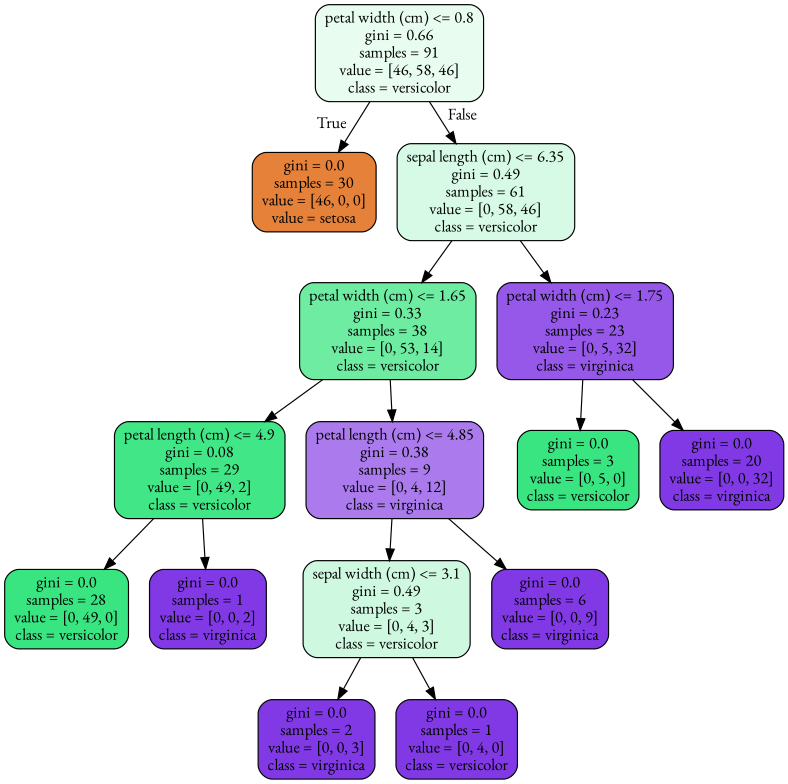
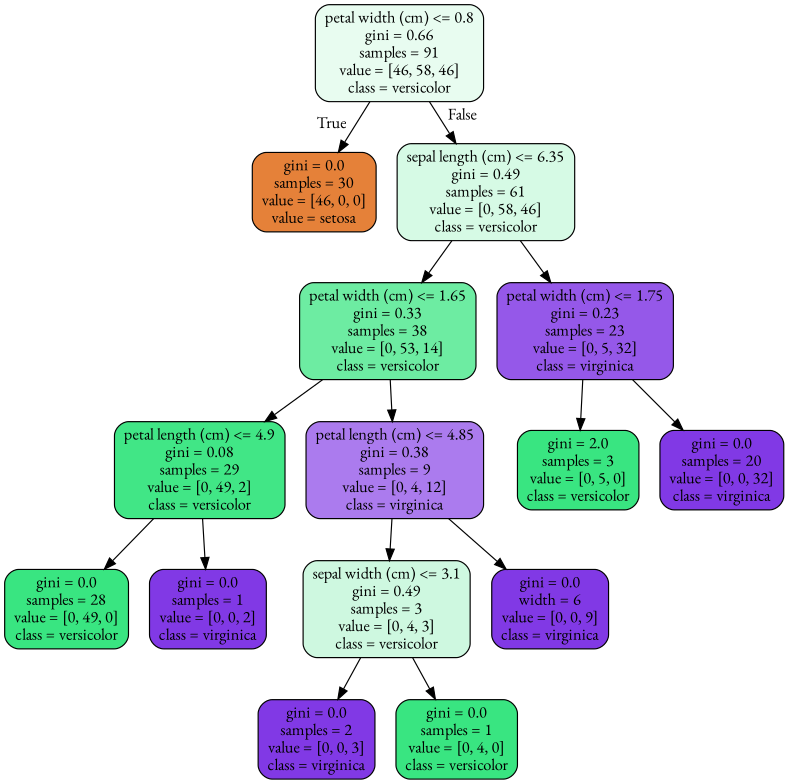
  digraph {
    fontname="EB Garamond"
    node [color=black fillcolor="#8139e5" fontname="EB Garamond" shape=box style="filled, rounded"]
    edge [fontname="EB Garamond"]
    n1 [fillcolor="#e8fcf0" label="petal width (cm) <= 0.8\ngini = 0.66\nsamples = 91\nvalue = [46, 58, 46]\nclass = versicolor"]
    n2 [fillcolor="#e58139" label="gini = 0.0\nsamples = 30\nvalue = [46, 0, 0]\nvalue = setosa"]
    n3 [fillcolor="#d6fae5" label="sepal length (cm) <= 6.35\ngini = 0.49\nsamples = 61\nvalue = [0, 58, 46]\nclass = versicolor"]
    n4 [fillcolor="#6deca2" label="petal width (cm) <= 1.65\ngini = 0.33\nsamples = 38\nvalue = [0, 53, 14]\nclass = versicolor"]
    n5 [fillcolor="#9558e9" label="petal width (cm) <= 1.75\ngini = 0.23\nsamples = 23\nvalue = [0, 5, 32]\nclass = virginica"]
    n6 [fillcolor="#41e686" label="petal length (cm) <= 4.9\ngini = 0.08\nsamples = 29\nvalue = [0, 49, 2]\nclass = versicolor"]
    n7 [fillcolor="#ab7bee" label="petal length (cm) <= 4.85\ngini = 0.38\nsamples = 9\nvalue = [0, 4, 12]\nclass = virginica"]
-   n8 [fillcolor="#39e581" label="gini = 0.0\nsamples = 3\nvalue = [0, 5, 0]\nclass = versicolor"]
+   n8 [fillcolor="#39e581" label="gini = 2.0\nsamples = 3\nvalue = [0, 5, 0]\nclass = versicolor"]
    n9 [label="gini = 0.0\nsamples = 20\nvalue = [0, 0, 32]\nclass = virginica"]
    n10 [fillcolor="#39e581" label="gini = 0.0\nsamples = 28\nvalue = [0, 49, 0]\nclass = versicolor"]
    n11 [label="gini = 0.0\nsamples = 1\nvalue = [0, 0, 2]\nclass = virginica"]
    n12 [fillcolor="#cef8e0" label="sepal width (cm) <= 3.1\ngini = 0.49\nsamples = 3\nvalue = [0, 4, 3]\nclass = versicolor"]
-   n13 [label="gini = 0.0\nsamples = 6\nvalue = [0, 0, 9]\nclass = virginica"]
+   n13 [label="gini = 0.0\nwidth = 6\nvalue = [0, 0, 9]\nclass = virginica"]
    n14 [label="gini = 0.0\nsamples = 2\nvalue = [0, 0, 3]\nclass = virginica"]
-   n15 [label="gini = 0.0\nsamples = 1\nvalue = [0, 4, 0]\nclass = versicolor"]
+   n15 [fillcolor="#39e581" label="gini = 0.0\nsamples = 1\nvalue = [0, 4, 0]\nclass = versicolor"]
    n1 -> n2 [headlabel=True labelangle=45 labeldistance=2.5]
    n1 -> n3 [headlabel=False labelangle=-45 labeldistance=2.5]
    n3 -> n4
    n3 -> n5
    n4 -> n6
    n4 -> n7
    n5 -> n8
    n5 -> n9
    n6 -> n10
    n6 -> n11
    n7 -> n12
    n7 -> n13
    n12 -> n14
    n12 -> n15
  }
